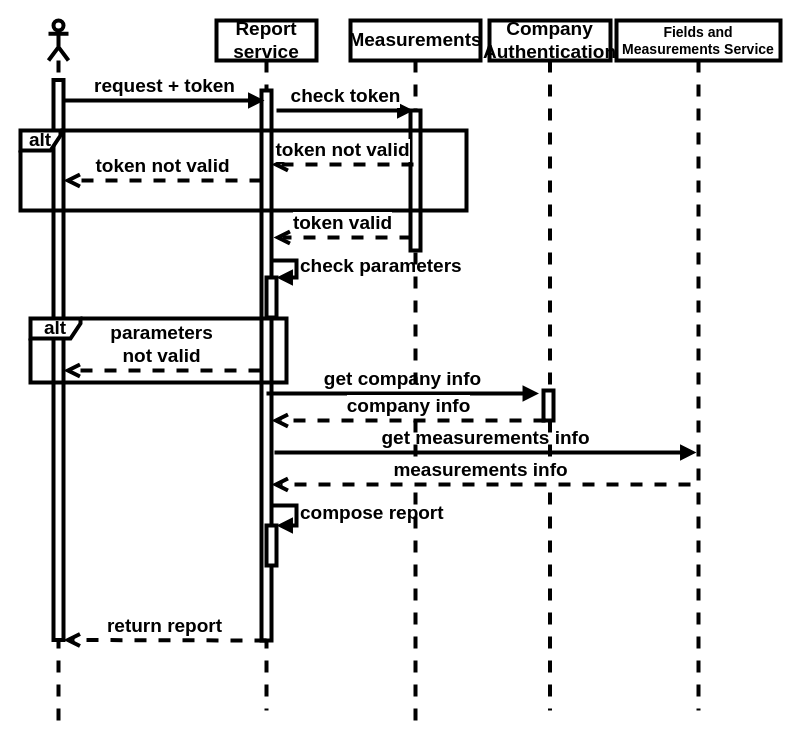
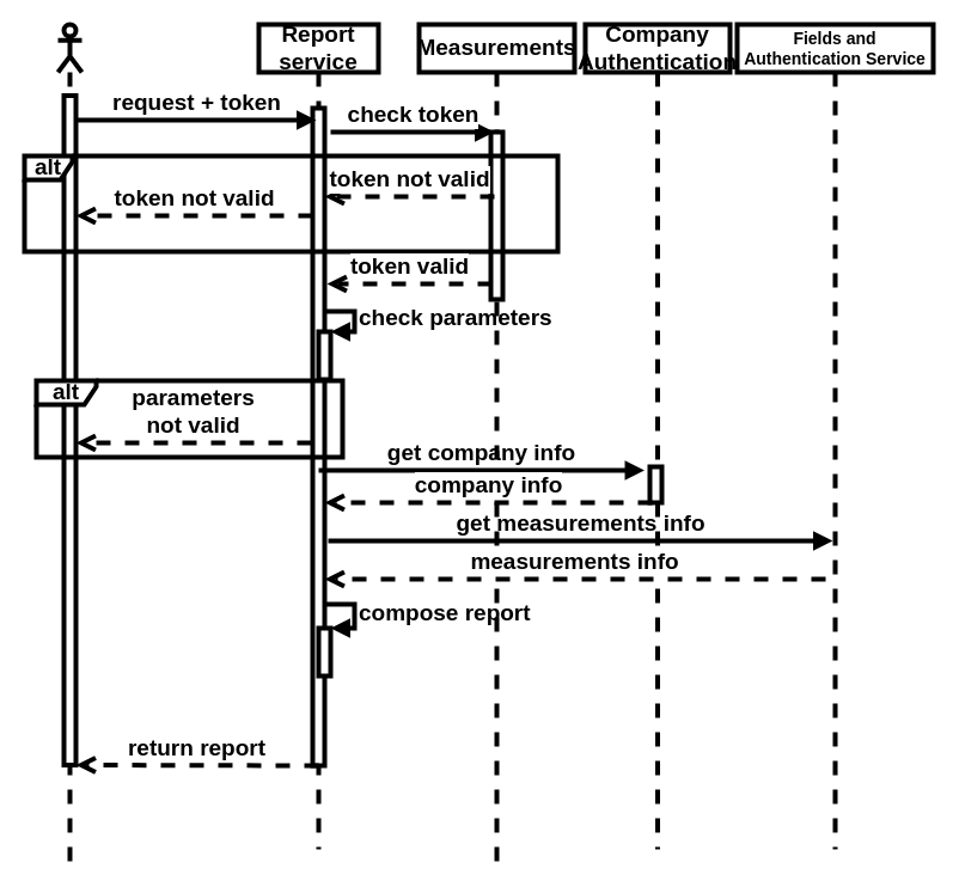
  <mxCell id="0" />
  <mxCell id="1" parent="0" />
  <mxCell id="2" value="" style="shape=umlLifeline;participant=umlActor;perimeter=lifelinePerimeter;whiteSpace=wrap;html=1;container=1;collapsible=0;recursiveResize=0;verticalAlign=top;spacingTop=36;labelBackgroundColor=#ffffff;outlineConnect=0;fontSize=19;fontStyle=1;strokeWidth=4;" vertex="1" parent="1"><mxGeometry x="48" y="20" width="20" height="700" as="geometry" /></mxCell>
  <mxCell id="3" value="" style="html=1;points=[];perimeter=orthogonalPerimeter;fontSize=19;fontStyle=1;strokeWidth=4;" vertex="1" parent="2"><mxGeometry x="5" y="59.5" width="10" height="560" as="geometry" /></mxCell>
  <mxCell id="4" value="Report service" style="shape=umlLifeline;perimeter=lifelinePerimeter;whiteSpace=wrap;html=1;container=1;collapsible=0;recursiveResize=0;outlineConnect=0;fontSize=19;fontStyle=1;strokeWidth=4;" vertex="1" parent="1"><mxGeometry x="216" y="20" width="100" height="690" as="geometry" /></mxCell>
  <mxCell id="5" value="" style="html=1;points=[];perimeter=orthogonalPerimeter;fontSize=19;fontStyle=1;strokeWidth=4;" vertex="1" parent="4"><mxGeometry x="45" y="70" width="10" height="550" as="geometry" /></mxCell>
  <mxCell id="6" value="check token" style="html=1;verticalAlign=bottom;endArrow=block;fontSize=19;fontStyle=1;strokeWidth=4;" edge="1" parent="4" target="14"><mxGeometry width="80" relative="1" as="geometry"><mxPoint x="60" y="90" as="sourcePoint" /><mxPoint x="130" y="90" as="targetPoint" /></mxGeometry></mxCell>
  <mxCell id="7" value="" style="html=1;points=[];perimeter=orthogonalPerimeter;fontSize=19;fontStyle=1;strokeWidth=4;" vertex="1" parent="4"><mxGeometry x="50" y="257" width="10" height="40" as="geometry" /></mxCell>
  <mxCell id="8" value="check parameters" style="edgeStyle=orthogonalEdgeStyle;html=1;align=left;spacingLeft=2;endArrow=block;rounded=0;entryX=1;entryY=0;fontSize=19;fontStyle=1;strokeWidth=4;" edge="1" parent="4" target="7"><mxGeometry relative="1" as="geometry"><mxPoint x="55" y="240" as="sourcePoint" /><Array as="points"><mxPoint x="80" y="240" /></Array></mxGeometry></mxCell>
  <mxCell id="9" value="get company info" style="html=1;verticalAlign=bottom;endArrow=block;fontSize=19;fontStyle=1;strokeWidth=4;" edge="1" parent="4"><mxGeometry width="80" relative="1" as="geometry"><mxPoint x="50" y="373" as="sourcePoint" /><mxPoint x="322.5" y="373.0" as="targetPoint" /></mxGeometry></mxCell>
  <mxCell id="10" value="get measurements info" style="html=1;verticalAlign=bottom;endArrow=block;fontSize=19;fontStyle=1;strokeWidth=4;" edge="1" parent="4"><mxGeometry width="80" relative="1" as="geometry"><mxPoint x="58" y="432" as="sourcePoint" /><mxPoint x="480" y="432.0" as="targetPoint" /></mxGeometry></mxCell>
  <mxCell id="11" value="" style="html=1;points=[];perimeter=orthogonalPerimeter;fontSize=19;fontStyle=1;strokeWidth=4;" vertex="1" parent="4"><mxGeometry x="50" y="505" width="10" height="40" as="geometry" /></mxCell>
  <mxCell id="12" value="compose report" style="edgeStyle=orthogonalEdgeStyle;html=1;align=left;spacingLeft=2;endArrow=block;rounded=0;entryX=1;entryY=0;fontSize=19;fontStyle=1;strokeWidth=4;" edge="1" parent="4" target="11"><mxGeometry relative="1" as="geometry"><mxPoint x="55" y="485" as="sourcePoint" /><Array as="points"><mxPoint x="80" y="485" /></Array></mxGeometry></mxCell>
  <mxCell id="13" value="request + token" style="html=1;verticalAlign=bottom;endArrow=block;fontSize=19;fontStyle=1;strokeWidth=4;" edge="1" parent="1" source="3" target="4"><mxGeometry width="80" relative="1" as="geometry"><mxPoint x="156" y="90" as="sourcePoint" /><mxPoint x="236" y="90" as="targetPoint" /><Array as="points"><mxPoint x="246" y="100" /></Array></mxGeometry></mxCell>
  <mxCell id="14" value="Measurements" style="shape=umlLifeline;perimeter=lifelinePerimeter;whiteSpace=wrap;html=1;container=1;collapsible=0;recursiveResize=0;outlineConnect=0;fontSize=19;fontStyle=1;strokeWidth=4;" vertex="1" parent="1"><mxGeometry x="350" y="20" width="130" height="700" as="geometry" /></mxCell>
  <mxCell id="15" value="" style="html=1;points=[];perimeter=orthogonalPerimeter;fontSize=19;fontStyle=1;strokeWidth=4;" vertex="1" parent="14"><mxGeometry x="60" y="90" width="10" height="140" as="geometry" /></mxCell>
  <mxCell id="16" value="alt" style="shape=umlFrame;whiteSpace=wrap;html=1;width=40;height=20;fontSize=19;fontStyle=1;strokeWidth=4;" vertex="1" parent="1"><mxGeometry x="20" y="130" width="446" height="80" as="geometry" /></mxCell>
  <mxCell id="17" value="token not valid&lt;br style=&quot;font-size: 19px;&quot;&gt;" style="html=1;verticalAlign=bottom;endArrow=open;dashed=1;endSize=8;exitX=0.2;exitY=0.339;exitDx=0;exitDy=0;exitPerimeter=0;fontSize=19;fontStyle=1;strokeWidth=4;" edge="1" parent="1"><mxGeometry relative="1" as="geometry"><mxPoint x="413" y="164" as="sourcePoint" /><mxPoint x="271" y="164" as="targetPoint" /></mxGeometry></mxCell>
  <mxCell id="18" value="token not valid" style="html=1;verticalAlign=bottom;endArrow=open;dashed=1;endSize=8;fontSize=19;fontStyle=1;strokeWidth=4;" edge="1" parent="1" source="5" target="3"><mxGeometry relative="1" as="geometry"><mxPoint x="256" y="190" as="sourcePoint" /><mxPoint x="176" y="190" as="targetPoint" /><Array as="points"><mxPoint x="236" y="180" /></Array></mxGeometry></mxCell>
  <mxCell id="19" value="token valid" style="html=1;verticalAlign=bottom;endArrow=open;dashed=1;endSize=8;entryX=1.2;entryY=0.351;entryDx=0;entryDy=0;entryPerimeter=0;fontSize=19;fontStyle=1;strokeWidth=4;" edge="1" parent="1"><mxGeometry relative="1" as="geometry"><mxPoint x="411" y="237" as="sourcePoint" /><mxPoint x="273" y="237" as="targetPoint" /></mxGeometry></mxCell>
  <mxCell id="20" value="Company Authentication" style="shape=umlLifeline;perimeter=lifelinePerimeter;whiteSpace=wrap;html=1;container=1;collapsible=0;recursiveResize=0;outlineConnect=0;fontSize=19;fontStyle=1;strokeWidth=4;" vertex="1" parent="1"><mxGeometry x="489" y="20" width="121" height="690" as="geometry" /></mxCell>
  <mxCell id="21" value="" style="html=1;points=[];perimeter=orthogonalPerimeter;fontSize=19;fontStyle=1;strokeWidth=4;" vertex="1" parent="20"><mxGeometry x="54" y="370" width="10" height="30" as="geometry" /></mxCell>
  <mxCell id="22" value="alt" style="shape=umlFrame;whiteSpace=wrap;html=1;width=50;height=20;fontSize=19;fontStyle=1;strokeWidth=4;" vertex="1" parent="1"><mxGeometry x="30" y="318" width="256" height="64" as="geometry" /></mxCell>
  <mxCell id="23" value="parameters &lt;br style=&quot;font-size: 19px;&quot;&gt;not valid" style="html=1;verticalAlign=bottom;endArrow=open;dashed=1;endSize=8;exitX=-0.1;exitY=0.609;exitDx=0;exitDy=0;exitPerimeter=0;fontSize=19;fontStyle=1;strokeWidth=4;" edge="1" parent="1"><mxGeometry relative="1" as="geometry"><mxPoint x="260" y="370" as="sourcePoint" /><mxPoint x="63" y="370" as="targetPoint" /></mxGeometry></mxCell>
  <mxCell id="24" value="company info" style="html=1;verticalAlign=bottom;endArrow=open;dashed=1;endSize=8;exitX=0.2;exitY=1;exitDx=0;exitDy=0;exitPerimeter=0;fontSize=19;fontStyle=1;strokeWidth=4;" edge="1" parent="1" source="21" target="5"><mxGeometry relative="1" as="geometry"><mxPoint x="526" y="420" as="sourcePoint" /><mxPoint x="446" y="420" as="targetPoint" /></mxGeometry></mxCell>
- <mxCell id="25" value="Fields and Measurements Service" style="shape=umlLifeline;perimeter=lifelinePerimeter;whiteSpace=wrap;html=1;container=1;collapsible=0;recursiveResize=0;outlineConnect=0;fontSize=14;fontStyle=1;strokeWidth=4;" vertex="1" parent="1"><mxGeometry x="616" y="20" width="164" height="690" as="geometry" /></mxCell>
+ <mxCell id="25" value="Fields and Authentication Service" style="shape=umlLifeline;perimeter=lifelinePerimeter;whiteSpace=wrap;html=1;container=1;collapsible=0;recursiveResize=0;outlineConnect=0;fontSize=14;fontStyle=1;strokeWidth=4;" vertex="1" parent="1"><mxGeometry x="616" y="20" width="164" height="690" as="geometry" /></mxCell>
  <mxCell id="26" value="measurements info" style="html=1;verticalAlign=bottom;endArrow=open;dashed=1;endSize=8;fontSize=19;fontStyle=1;strokeWidth=4;" edge="1" parent="1"><mxGeometry relative="1" as="geometry"><mxPoint x="690" y="484" as="sourcePoint" /><mxPoint x="271" y="484" as="targetPoint" /></mxGeometry></mxCell>
  <mxCell id="27" value="return report" style="html=1;verticalAlign=bottom;endArrow=open;dashed=1;endSize=8;fontSize=19;fontStyle=1;strokeWidth=4;" edge="1" parent="1" target="3"><mxGeometry relative="1" as="geometry"><mxPoint x="266" y="640" as="sourcePoint" /><mxPoint x="186" y="640" as="targetPoint" /></mxGeometry></mxCell>
